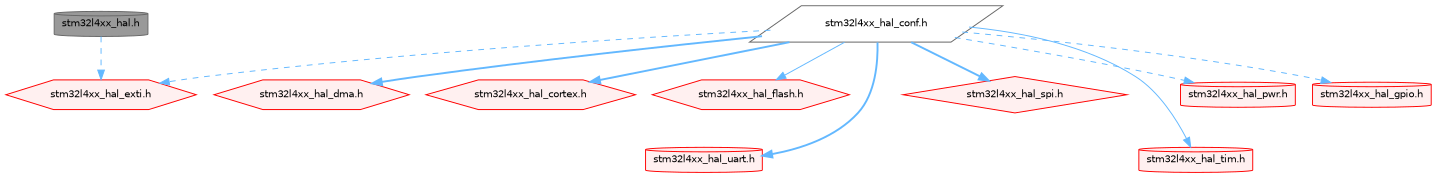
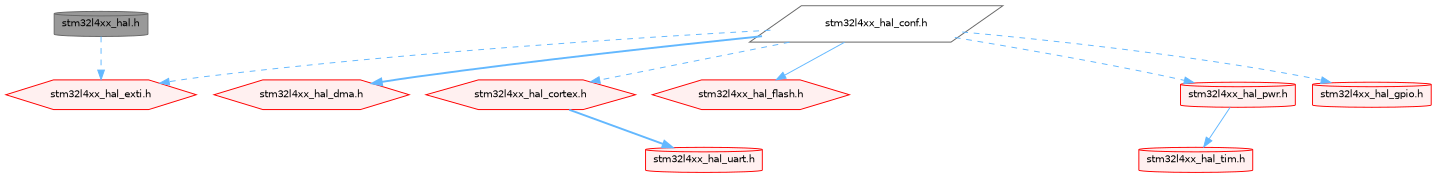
  digraph {
    node [color=red fillcolor="#FFF0F0" fontname=Helvetica fontsize=10 shape=cylinder style=filled]
    edge [color=steelblue1 fontname=Helvetica fontsize=10 labelfontname=Helvetica labelfontsize=10 style=dashed]
    n1 [color=gray40 fillcolor=grey60 fontcolor=black height=0.2 label="stm32l4xx_hal.h" width=0.4]
    n2 [height=0.2 label="stm32l4xx_hal_exti.h" shape=hexagon width=0.4]
    n3 [color=grey40 fillcolor=white height=0.2 label="stm32l4xx_hal_conf.h" shape=parallelogram width=0.4]
    n4 [height=0.2 label="stm32l4xx_hal_gpio.h" width=0.4]
    n5 [height=0.2 label="stm32l4xx_hal_dma.h" shape=hexagon width=0.4]
    n6 [height=0.2 label="stm32l4xx_hal_cortex.h" shape=hexagon width=0.4]
    n7 [height=0.2 label="stm32l4xx_hal_flash.h" shape=hexagon width=0.4]
    n8 [height=0.2 label="stm32l4xx_hal_pwr.h" width=0.4]
-   n9 [height=0.2 label="stm32l4xx_hal_spi.h" shape=diamond width=0.4]
    n10 [height=0.2 label="stm32l4xx_hal_tim.h" width=0.4]
    n11 [height=0.2 label="stm32l4xx_hal_uart.h" width=0.4]
    n1 -> n2
    n3 -> n2
    n3 -> n4
    n3 -> n5 [style=bold]
-   n3 -> n6 [style=bold]
+   n3 -> n6
    n3 -> n7 [style=solid]
    n3 -> n8
-   n3 -> n9 [style=bold]
-   n3 -> n10 [style=solid]
-   n3 -> n11 [style=bold]
+   n8 -> n10 [style=solid]
+   n6 -> n11 [style=bold]
  }
